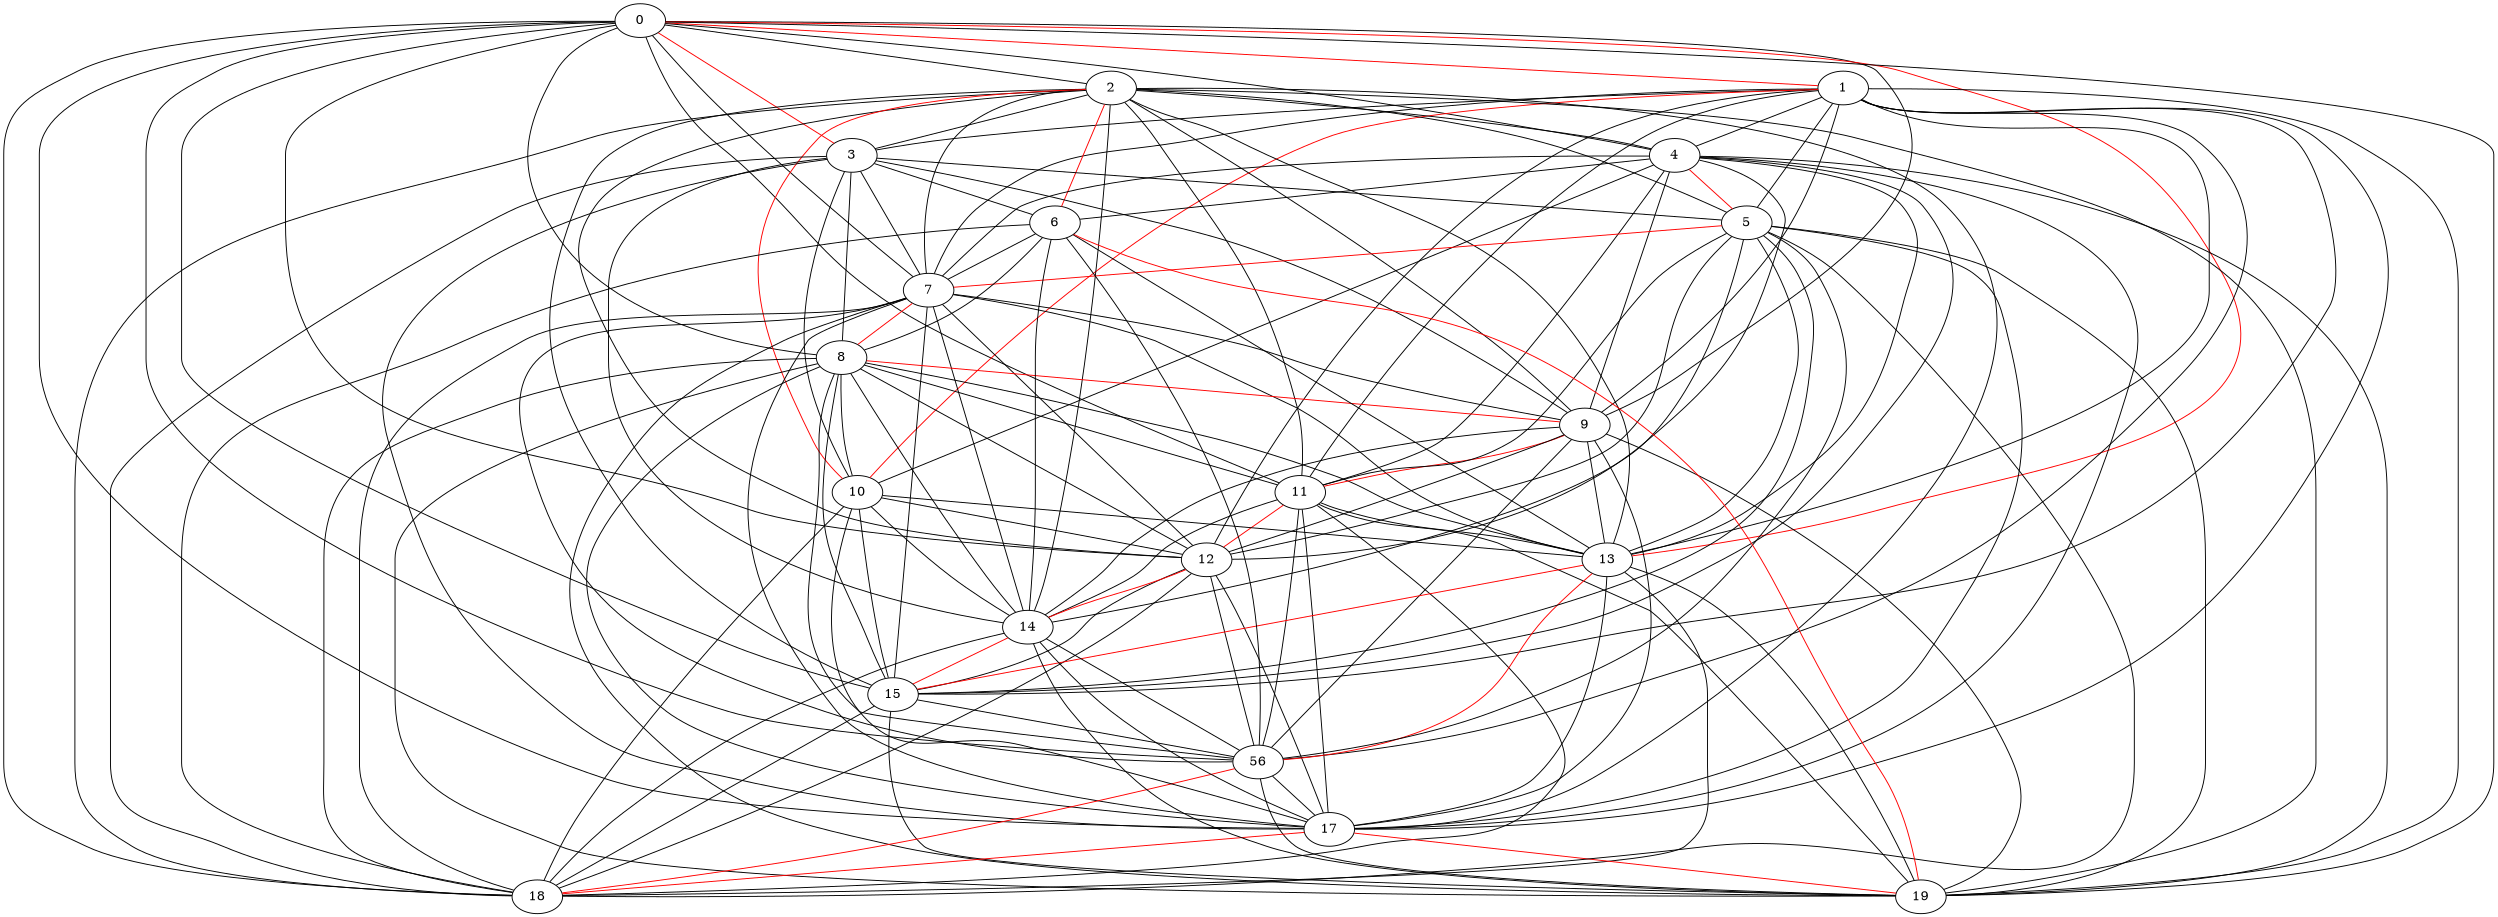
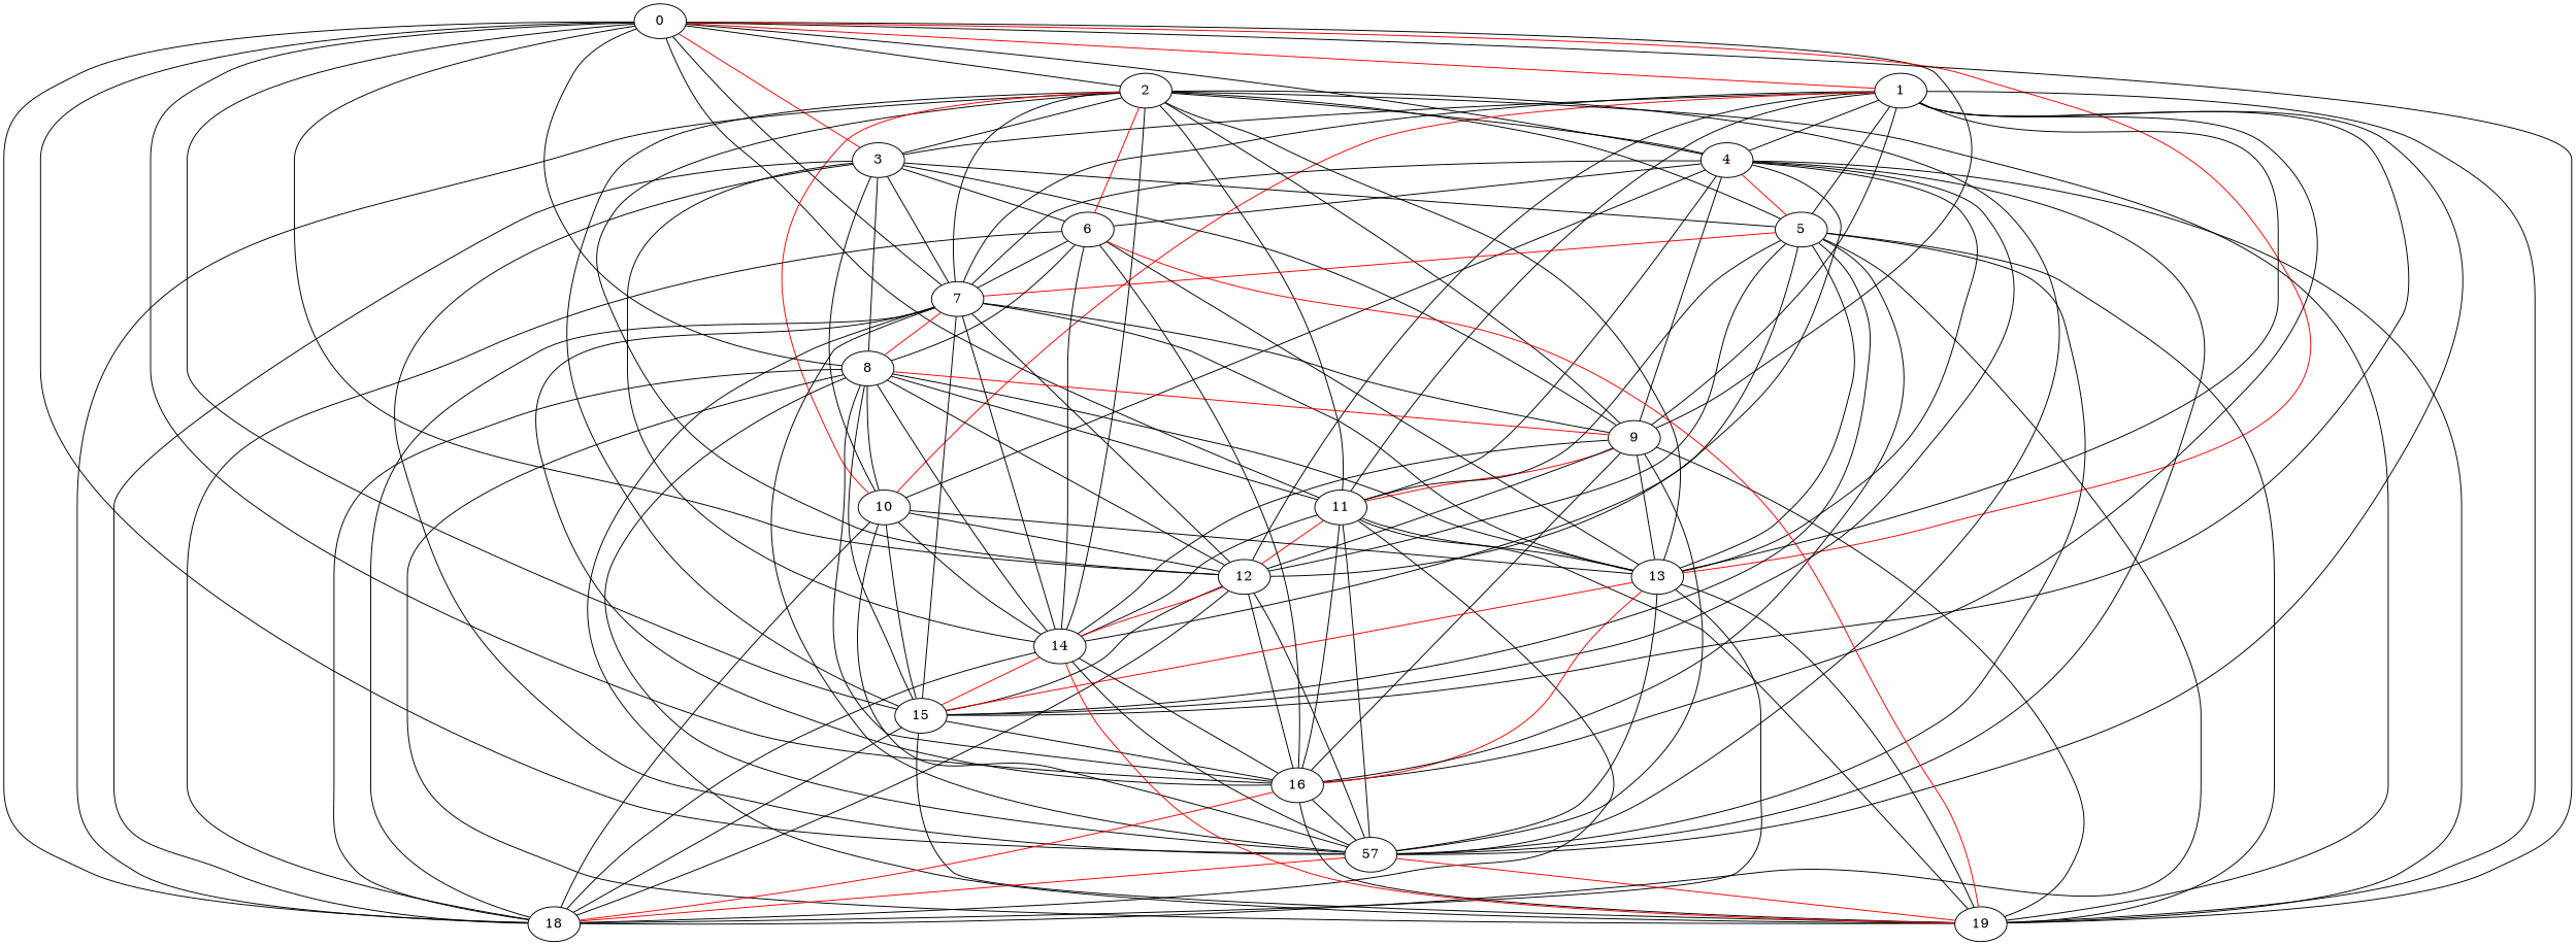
  graph {
    0
    1
    2
    3
    4
    7
    8
    9
    11
    12
    13
    15
-   16 [label=56]
-   17
+   16
+   17 [label=57]
    18
    19
    5
    10
    6
    14
    0 -- 1 [color=red]
    0 -- 2
    0 -- 3 [color=red]
    0 -- 4
    0 -- 7
    0 -- 8
    0 -- 9
    0 -- 11
    0 -- 12
    0 -- 13 [color=red]
    0 -- 15
    0 -- 16
    0 -- 17
    0 -- 18
    0 -- 19
    1 -- 3
    1 -- 4
    1 -- 7
    1 -- 9
    1 -- 11
    1 -- 12
    1 -- 13
    1 -- 15
    1 -- 16
    1 -- 17
    1 -- 19
    1 -- 5
    1 -- 10 [color=red]
    2 -- 3
    2 -- 4
    2 -- 7
    2 -- 9
    2 -- 11
    2 -- 12
    2 -- 13
    2 -- 15
    2 -- 17
    2 -- 18
    2 -- 19
    2 -- 5
    2 -- 10 [color=red]
    2 -- 6 [color=red]
    2 -- 14
    3 -- 7
    3 -- 8
    3 -- 9
    3 -- 17
    3 -- 18
    3 -- 5
    3 -- 10
    3 -- 6
    3 -- 14
    4 -- 7
    4 -- 9
    4 -- 11
    4 -- 12
    4 -- 13
    4 -- 15
    4 -- 17
    4 -- 19
    4 -- 5 [color=red]
    4 -- 10
    4 -- 6
    7 -- 8 [color=red]
    7 -- 9
    7 -- 12
    7 -- 13
    7 -- 15
    7 -- 16
    7 -- 17
    7 -- 18
    7 -- 19
    7 -- 14
    8 -- 9 [color=red]
    8 -- 11
    8 -- 13
    8 -- 15
    8 -- 16
    8 -- 17
    8 -- 18
    8 -- 19
    8 -- 10
    8 -- 14
    9 -- 11 [color=red]
    9 -- 12
    9 -- 13
    9 -- 16
    9 -- 17
    9 -- 19
    9 -- 14
    11 -- 12 [color=red]
    11 -- 13
    11 -- 16
    11 -- 17
    11 -- 18
    11 -- 19
    11 -- 14
    12 -- 8
    12 -- 15
    12 -- 16
    12 -- 17
    12 -- 18
    12 -- 14 [color=red]
    13 -- 15 [color=red]
    13 -- 16 [color=red]
    13 -- 17
    13 -- 18
    13 -- 19
    15 -- 16
    15 -- 18
    15 -- 19
    16 -- 17
    16 -- 18 [color=red]
    16 -- 19
    17 -- 18 [color=red]
    17 -- 19 [color=red]
    5 -- 7 [color=red]
    5 -- 11
    5 -- 12
    5 -- 13
    5 -- 15
    5 -- 16
    5 -- 17
    5 -- 18
    5 -- 19
    5 -- 14
    10 -- 12
    10 -- 13
    10 -- 15
    10 -- 17
    10 -- 18
    10 -- 14
    6 -- 7
    6 -- 8
    6 -- 13
    6 -- 16
    6 -- 18
    6 -- 19 [color=red]
    6 -- 14
    14 -- 15 [color=red]
    14 -- 16
    14 -- 17
    14 -- 18
-   14 -- 19
+   14 -- 19 [color=red]
  }
